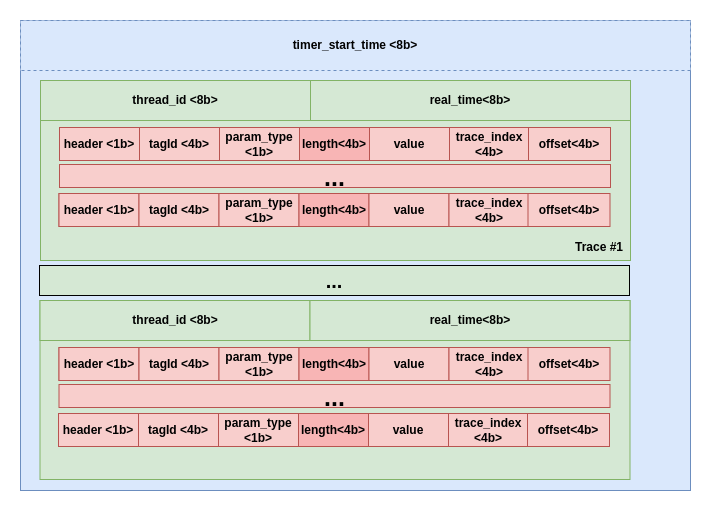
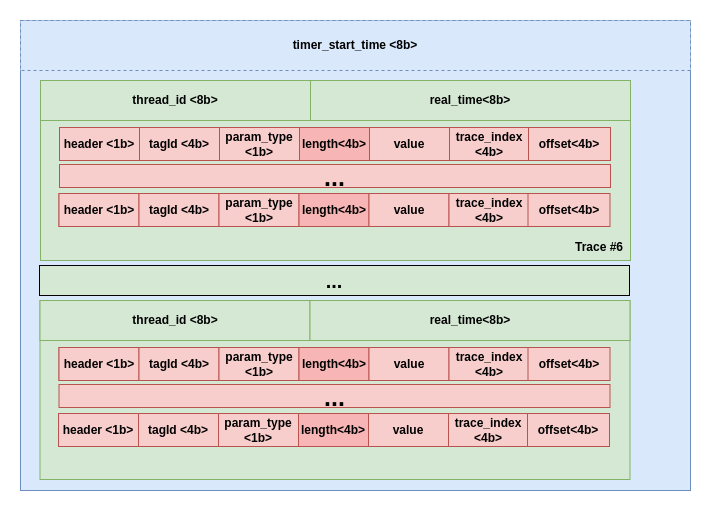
  <mxCell id="0" />
  <mxCell id="1" parent="0" />
  <mxCell id="2" value="" style="rounded=0;whiteSpace=wrap;html=1;fillColor=#dae8fc;strokeColor=#6c8ebf;" parent="1" vertex="1"><mxGeometry x="20" y="20" width="670" height="470" as="geometry" /></mxCell>
  <mxCell id="3" value="&lt;b&gt;timer_start_time&amp;nbsp;&amp;lt;8b&amp;gt;&lt;/b&gt;" style="rounded=0;whiteSpace=wrap;html=1;fillColor=#dae8fc;strokeColor=#6c8ebf;dashed=1;" parent="1" vertex="1"><mxGeometry x="20" y="20" width="670" height="50" as="geometry" /></mxCell>
  <mxCell id="4" value="" style="rounded=0;whiteSpace=wrap;html=1;fillColor=#d5e8d4;strokeColor=#82b366;" parent="1" vertex="1"><mxGeometry x="40" y="80" width="590" height="180" as="geometry" /></mxCell>
  <mxCell id="5" value="&lt;b style=&quot;border-color: var(--border-color);&quot;&gt;thread_id &amp;lt;8b&amp;gt;&lt;/b&gt;" style="rounded=0;whiteSpace=wrap;html=1;fillColor=#d5e8d4;strokeColor=#82b366;" parent="1" vertex="1"><mxGeometry x="40" y="80" width="270" height="40" as="geometry" /></mxCell>
  <mxCell id="6" value="&lt;b style=&quot;border-color: var(--border-color);&quot;&gt;real_time&amp;lt;8b&amp;gt;&lt;/b&gt;" style="rounded=0;whiteSpace=wrap;html=1;fillColor=#d5e8d4;strokeColor=#82b366;" parent="1" vertex="1"><mxGeometry x="310" y="80" width="320" height="40" as="geometry" /></mxCell>
  <mxCell id="7" value="" style="rounded=0;whiteSpace=wrap;html=1;fillColor=#f8cecc;strokeColor=#b85450;" parent="1" vertex="1"><mxGeometry x="59" y="127" width="548" height="33" as="geometry" /></mxCell>
  <mxCell id="8" value="&lt;b&gt;header &amp;lt;1b&amp;gt;&lt;/b&gt;" style="rounded=0;whiteSpace=wrap;html=1;fillColor=#f8cecc;strokeColor=#b85450;" parent="1" vertex="1"><mxGeometry x="59" y="127" width="80" height="33" as="geometry" /></mxCell>
  <mxCell id="9" value="&lt;b&gt;tagId &amp;lt;4b&amp;gt;&lt;/b&gt;" style="rounded=0;whiteSpace=wrap;html=1;fillColor=#f8cecc;strokeColor=#b85450;" parent="1" vertex="1"><mxGeometry x="139" y="127" width="80" height="33" as="geometry" /></mxCell>
  <mxCell id="10" value="&lt;b&gt;param_type &amp;lt;1b&amp;gt;&lt;/b&gt;" style="rounded=0;whiteSpace=wrap;html=1;fillColor=#f8cecc;strokeColor=#b85450;" parent="1" vertex="1"><mxGeometry x="219" y="127" width="80" height="33" as="geometry" /></mxCell>
  <mxCell id="11" value="&lt;b&gt;length&amp;lt;4b&amp;gt;&lt;/b&gt;" style="rounded=0;whiteSpace=wrap;html=1;fillColor=#F8B5B5;strokeColor=#b85450;" parent="1" vertex="1"><mxGeometry x="299" y="127" width="70" height="33" as="geometry" /></mxCell>
  <mxCell id="12" value="&lt;b&gt;value&lt;/b&gt;" style="rounded=0;whiteSpace=wrap;html=1;fillColor=#f8cecc;strokeColor=#b85450;" parent="1" vertex="1"><mxGeometry x="369" y="127" width="80" height="33" as="geometry" /></mxCell>
  <mxCell id="13" value="&lt;b&gt;trace_index &amp;lt;4b&amp;gt;&lt;/b&gt;" style="rounded=0;whiteSpace=wrap;html=1;fillColor=#f8cecc;strokeColor=#b85450;" parent="1" vertex="1"><mxGeometry x="449" y="127" width="80" height="33" as="geometry" /></mxCell>
  <mxCell id="14" value="&lt;b&gt;offset&amp;lt;4b&amp;gt;&lt;/b&gt;" style="rounded=0;whiteSpace=wrap;html=1;fillColor=#f8cecc;strokeColor=#b85450;" parent="1" vertex="1"><mxGeometry x="528" y="127" width="82" height="33" as="geometry" /></mxCell>
  <mxCell id="15" value="&lt;b&gt;&lt;font style=&quot;font-size: 25px;&quot;&gt;...&lt;/font&gt;&lt;/b&gt;" style="rounded=0;whiteSpace=wrap;html=1;fillColor=#f8cecc;strokeColor=#b85450;" parent="1" vertex="1"><mxGeometry x="59" y="164" width="551" height="23" as="geometry" /></mxCell>
  <mxCell id="16" value="" style="rounded=0;whiteSpace=wrap;html=1;fillColor=#f8cecc;strokeColor=#b85450;" parent="1" vertex="1"><mxGeometry x="58.5" y="193" width="548" height="33" as="geometry" /></mxCell>
  <mxCell id="17" value="&lt;b&gt;header &amp;lt;1b&amp;gt;&lt;/b&gt;" style="rounded=0;whiteSpace=wrap;html=1;fillColor=#f8cecc;strokeColor=#b85450;" parent="1" vertex="1"><mxGeometry x="58.5" y="193" width="80" height="33" as="geometry" /></mxCell>
  <mxCell id="18" value="&lt;b&gt;tagId &amp;lt;4b&amp;gt;&lt;/b&gt;" style="rounded=0;whiteSpace=wrap;html=1;fillColor=#f8cecc;strokeColor=#b85450;" parent="1" vertex="1"><mxGeometry x="138.5" y="193" width="80" height="33" as="geometry" /></mxCell>
  <mxCell id="19" value="&lt;b&gt;param_type &amp;lt;1b&amp;gt;&lt;/b&gt;" style="rounded=0;whiteSpace=wrap;html=1;fillColor=#f8cecc;strokeColor=#b85450;" parent="1" vertex="1"><mxGeometry x="218.5" y="193" width="80" height="33" as="geometry" /></mxCell>
  <mxCell id="20" value="&lt;b&gt;length&amp;lt;4b&amp;gt;&lt;/b&gt;" style="rounded=0;whiteSpace=wrap;html=1;fillColor=#F8B5B5;strokeColor=#b85450;" parent="1" vertex="1"><mxGeometry x="298.5" y="193" width="70" height="33" as="geometry" /></mxCell>
  <mxCell id="21" value="&lt;b&gt;value&lt;/b&gt;" style="rounded=0;whiteSpace=wrap;html=1;fillColor=#f8cecc;strokeColor=#b85450;" parent="1" vertex="1"><mxGeometry x="368.5" y="193" width="80" height="33" as="geometry" /></mxCell>
  <mxCell id="22" value="&lt;b&gt;trace_index &amp;lt;4b&amp;gt;&lt;/b&gt;" style="rounded=0;whiteSpace=wrap;html=1;fillColor=#f8cecc;strokeColor=#b85450;" parent="1" vertex="1"><mxGeometry x="448.5" y="193" width="80" height="33" as="geometry" /></mxCell>
  <mxCell id="23" value="&lt;b&gt;offset&amp;lt;4b&amp;gt;&lt;/b&gt;" style="rounded=0;whiteSpace=wrap;html=1;fillColor=#f8cecc;strokeColor=#b85450;" parent="1" vertex="1"><mxGeometry x="527.5" y="193" width="82" height="33" as="geometry" /></mxCell>
  <mxCell id="24" value="&lt;b&gt;&lt;font style=&quot;font-size: 20px;&quot;&gt;...&lt;/font&gt;&lt;/b&gt;" style="rounded=0;whiteSpace=wrap;html=1;fillColor=#d5e8d4;strokeColor=#000000;" parent="1" vertex="1"><mxGeometry x="39" y="265" width="590" height="30" as="geometry" /></mxCell>
  <mxCell id="25" value="" style="rounded=0;whiteSpace=wrap;html=1;fillColor=#d5e8d4;strokeColor=#82b366;" parent="1" vertex="1"><mxGeometry x="39.5" y="300" width="590" height="179" as="geometry" /></mxCell>
  <mxCell id="26" value="&lt;b style=&quot;border-color: var(--border-color);&quot;&gt;thread_id &amp;lt;8b&amp;gt;&lt;/b&gt;" style="rounded=0;whiteSpace=wrap;html=1;fillColor=#d5e8d4;strokeColor=#82b366;" parent="1" vertex="1"><mxGeometry x="39.5" y="300" width="270" height="40" as="geometry" /></mxCell>
  <mxCell id="27" value="&lt;b style=&quot;border-color: var(--border-color);&quot;&gt;real_time&amp;lt;8b&amp;gt;&lt;/b&gt;" style="rounded=0;whiteSpace=wrap;html=1;fillColor=#d5e8d4;strokeColor=#82b366;" parent="1" vertex="1"><mxGeometry x="309.5" y="300" width="320" height="40" as="geometry" /></mxCell>
  <mxCell id="28" value="" style="rounded=0;whiteSpace=wrap;html=1;fillColor=#f8cecc;strokeColor=#b85450;" parent="1" vertex="1"><mxGeometry x="58.5" y="347" width="548" height="33" as="geometry" /></mxCell>
  <mxCell id="29" value="&lt;b&gt;header &amp;lt;1b&amp;gt;&lt;/b&gt;" style="rounded=0;whiteSpace=wrap;html=1;fillColor=#f8cecc;strokeColor=#b85450;" parent="1" vertex="1"><mxGeometry x="58.5" y="347" width="80" height="33" as="geometry" /></mxCell>
  <mxCell id="30" value="&lt;b&gt;tagId &amp;lt;4b&amp;gt;&lt;/b&gt;" style="rounded=0;whiteSpace=wrap;html=1;fillColor=#f8cecc;strokeColor=#b85450;" parent="1" vertex="1"><mxGeometry x="138.5" y="347" width="80" height="33" as="geometry" /></mxCell>
  <mxCell id="31" value="&lt;b&gt;param_type &amp;lt;1b&amp;gt;&lt;/b&gt;" style="rounded=0;whiteSpace=wrap;html=1;fillColor=#f8cecc;strokeColor=#b85450;" parent="1" vertex="1"><mxGeometry x="218.5" y="347" width="80" height="33" as="geometry" /></mxCell>
  <mxCell id="32" value="&lt;b&gt;length&amp;lt;4b&amp;gt;&lt;/b&gt;" style="rounded=0;whiteSpace=wrap;html=1;fillColor=#F8B5B5;strokeColor=#b85450;" parent="1" vertex="1"><mxGeometry x="298.5" y="347" width="70" height="33" as="geometry" /></mxCell>
  <mxCell id="33" value="&lt;b&gt;value&lt;/b&gt;" style="rounded=0;whiteSpace=wrap;html=1;fillColor=#f8cecc;strokeColor=#b85450;" parent="1" vertex="1"><mxGeometry x="368.5" y="347" width="80" height="33" as="geometry" /></mxCell>
  <mxCell id="34" value="&lt;b&gt;trace_index &amp;lt;4b&amp;gt;&lt;/b&gt;" style="rounded=0;whiteSpace=wrap;html=1;fillColor=#f8cecc;strokeColor=#b85450;" parent="1" vertex="1"><mxGeometry x="448.5" y="347" width="80" height="33" as="geometry" /></mxCell>
  <mxCell id="35" value="&lt;b&gt;offset&amp;lt;4b&amp;gt;&lt;/b&gt;" style="rounded=0;whiteSpace=wrap;html=1;fillColor=#f8cecc;strokeColor=#b85450;" parent="1" vertex="1"><mxGeometry x="527.5" y="347" width="82" height="33" as="geometry" /></mxCell>
  <mxCell id="36" value="&lt;b&gt;&lt;font style=&quot;font-size: 25px;&quot;&gt;...&lt;/font&gt;&lt;/b&gt;" style="rounded=0;whiteSpace=wrap;html=1;fillColor=#f8cecc;strokeColor=#b85450;" parent="1" vertex="1"><mxGeometry x="58.5" y="384" width="551" height="23" as="geometry" /></mxCell>
  <mxCell id="37" value="" style="rounded=0;whiteSpace=wrap;html=1;fillColor=#f8cecc;strokeColor=#b85450;" parent="1" vertex="1"><mxGeometry x="58" y="413" width="548" height="33" as="geometry" /></mxCell>
  <mxCell id="38" value="&lt;b&gt;header &amp;lt;1b&amp;gt;&lt;/b&gt;" style="rounded=0;whiteSpace=wrap;html=1;fillColor=#f8cecc;strokeColor=#b85450;" parent="1" vertex="1"><mxGeometry x="58" y="413" width="80" height="33" as="geometry" /></mxCell>
  <mxCell id="39" value="&lt;b&gt;tagId &amp;lt;4b&amp;gt;&lt;/b&gt;" style="rounded=0;whiteSpace=wrap;html=1;fillColor=#f8cecc;strokeColor=#b85450;" parent="1" vertex="1"><mxGeometry x="138" y="413" width="80" height="33" as="geometry" /></mxCell>
  <mxCell id="40" value="&lt;b&gt;param_type &amp;lt;1b&amp;gt;&lt;/b&gt;" style="rounded=0;whiteSpace=wrap;html=1;fillColor=#f8cecc;strokeColor=#b85450;" parent="1" vertex="1"><mxGeometry x="218" y="413" width="80" height="33" as="geometry" /></mxCell>
  <mxCell id="41" value="&lt;b&gt;length&amp;lt;4b&amp;gt;&lt;/b&gt;" style="rounded=0;whiteSpace=wrap;html=1;fillColor=#F8B5B5;strokeColor=#b85450;" parent="1" vertex="1"><mxGeometry x="298" y="413" width="70" height="33" as="geometry" /></mxCell>
  <mxCell id="42" value="&lt;b&gt;value&lt;/b&gt;" style="rounded=0;whiteSpace=wrap;html=1;fillColor=#f8cecc;strokeColor=#b85450;" parent="1" vertex="1"><mxGeometry x="368" y="413" width="80" height="33" as="geometry" /></mxCell>
  <mxCell id="43" value="&lt;b&gt;trace_index &amp;lt;4b&amp;gt;&lt;/b&gt;" style="rounded=0;whiteSpace=wrap;html=1;fillColor=#f8cecc;strokeColor=#b85450;" parent="1" vertex="1"><mxGeometry x="448" y="413" width="80" height="33" as="geometry" /></mxCell>
  <mxCell id="44" value="&lt;b&gt;offset&amp;lt;4b&amp;gt;&lt;/b&gt;" style="rounded=0;whiteSpace=wrap;html=1;fillColor=#f8cecc;strokeColor=#b85450;" parent="1" vertex="1"><mxGeometry x="527" y="413" width="82" height="33" as="geometry" /></mxCell>
- <mxCell id="45" value="&lt;b&gt;Trace #1&lt;/b&gt;" style="text;html=1;strokeColor=none;fillColor=none;align=center;verticalAlign=middle;whiteSpace=wrap;rounded=0;" vertex="1" parent="1"><mxGeometry x="568.5" y="232" width="60" height="30" as="geometry" /></mxCell>
+ <mxCell id="45" value="&lt;b&gt;Trace #6&lt;/b&gt;" style="text;html=1;strokeColor=none;fillColor=none;align=center;verticalAlign=middle;whiteSpace=wrap;rounded=0;" vertex="1" parent="1"><mxGeometry x="568.5" y="232" width="60" height="30" as="geometry" /></mxCell>
